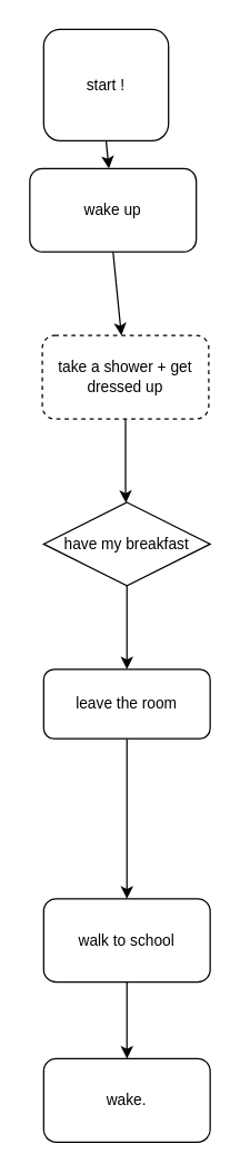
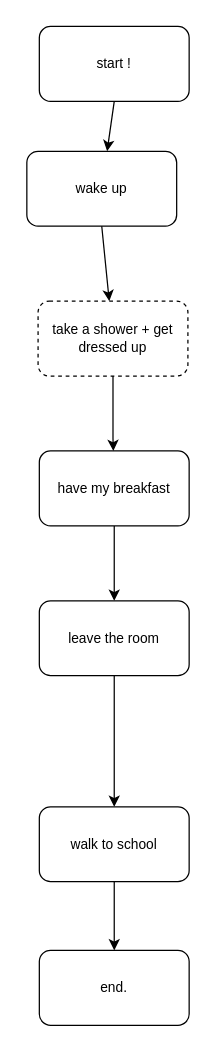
  <mxCell id="0" />
  <mxCell id="1" parent="0" />
  <mxCell id="2" value="" style="endArrow=classic;html=1;rounded=0;labelBackgroundColor=default;fontFamily=Helvetica;fontSize=11;fontColor=default;strokeColor=default;shape=connector;exitX=0.5;exitY=1;exitDx=0;exitDy=0;" parent="1" source="3" target="4" edge="1"><mxGeometry width="50" height="50" relative="1" as="geometry"><mxPoint x="90.999" y="90" as="sourcePoint" /><mxPoint x="90.999" y="140" as="targetPoint" /></mxGeometry></mxCell>
- <mxCell id="3" value="start !" style="rounded=1;whiteSpace=wrap;html=1;fontFamily=Helvetica;fontSize=11;fontColor=default;" parent="1" vertex="1"><mxGeometry x="31" y="20" width="90" height="80" as="geometry" /></mxCell>
+ <mxCell id="3" value="start !" style="rounded=1;whiteSpace=wrap;html=1;fontFamily=Helvetica;fontSize=11;fontColor=default;" parent="1" vertex="1"><mxGeometry x="31" y="20" width="120" height="60" as="geometry" /></mxCell>
  <mxCell id="4" value="wake up" style="rounded=1;whiteSpace=wrap;html=1;fontFamily=Helvetica;fontSize=11;fontColor=default;" parent="1" vertex="1"><mxGeometry x="20.999" y="120" width="120" height="60" as="geometry" /></mxCell>
  <mxCell id="5" value="" style="endArrow=classic;html=1;rounded=0;labelBackgroundColor=default;fontFamily=Helvetica;fontSize=11;fontColor=default;strokeColor=default;shape=connector;exitX=0.5;exitY=1;exitDx=0;exitDy=0;" parent="1" source="4" target="6" edge="1"><mxGeometry width="50" height="50" relative="1" as="geometry"><mxPoint x="90" y="200" as="sourcePoint" /><mxPoint x="90" y="240" as="targetPoint" /></mxGeometry></mxCell>
  <mxCell id="6" value="take a shower + get dressed up" style="rounded=1;whiteSpace=wrap;html=1;fontFamily=Helvetica;fontSize=11;fontColor=default;dashed=1;" parent="1" vertex="1"><mxGeometry x="30" y="240" width="120" height="60" as="geometry" /></mxCell>
  <mxCell id="7" value="" style="endArrow=classic;html=1;rounded=0;labelBackgroundColor=default;fontFamily=Helvetica;fontSize=11;fontColor=default;strokeColor=default;shape=connector;exitX=0.5;exitY=1;exitDx=0;exitDy=0;" parent="1" source="6" target="8" edge="1"><mxGeometry width="50" height="50" relative="1" as="geometry"><mxPoint x="90" y="310" as="sourcePoint" /><mxPoint x="90" y="350" as="targetPoint" /><Array as="points"><mxPoint x="90" y="350" /></Array></mxGeometry></mxCell>
- <mxCell id="8" value="have my breakfast " style="rhombus;whiteSpace=wrap;html=1;fontFamily=Helvetica;fontSize=11;fontColor=default;" parent="1" vertex="1"><mxGeometry x="31" y="360" width="120" height="60" as="geometry" /></mxCell>
+ <mxCell id="8" value="have my breakfast " style="rounded=1;whiteSpace=wrap;html=1;fontFamily=Helvetica;fontSize=11;fontColor=default;" parent="1" vertex="1"><mxGeometry x="31" y="360" width="120" height="60" as="geometry" /></mxCell>
  <mxCell id="9" value="" style="endArrow=classic;html=1;rounded=0;labelBackgroundColor=default;fontFamily=Helvetica;fontSize=11;fontColor=default;strokeColor=default;shape=connector;" parent="1" source="8" target="11" edge="1"><mxGeometry width="50" height="50" relative="1" as="geometry"><mxPoint x="90.83" y="430" as="sourcePoint" /><mxPoint x="90.83" y="480" as="targetPoint" /></mxGeometry></mxCell>
  <mxCell id="10" value="" style="edgeStyle=none;shape=connector;rounded=0;orthogonalLoop=1;jettySize=auto;html=1;labelBackgroundColor=default;fontFamily=Helvetica;fontSize=11;fontColor=default;endArrow=classic;strokeColor=default;" parent="1" source="11" target="13" edge="1"><mxGeometry relative="1" as="geometry" /></mxCell>
- <mxCell id="11" value="leave the room" style="rounded=1;whiteSpace=wrap;html=1;fontFamily=Helvetica;fontSize=11;fontColor=default;strokeColor=default;fillColor=default;" parent="1" vertex="1"><mxGeometry x="31" y="480" width="120" height="50" as="geometry" /></mxCell>
+ <mxCell id="11" value="leave the room" style="rounded=1;whiteSpace=wrap;html=1;fontFamily=Helvetica;fontSize=11;fontColor=default;strokeColor=default;fillColor=default;" parent="1" vertex="1"><mxGeometry x="31" y="480" width="120" height="60" as="geometry" /></mxCell>
  <mxCell id="12" value="" style="edgeStyle=none;shape=connector;rounded=0;orthogonalLoop=1;jettySize=auto;html=1;labelBackgroundColor=default;fontFamily=Helvetica;fontSize=11;fontColor=default;endArrow=classic;strokeColor=default;" parent="1" source="13" target="14" edge="1"><mxGeometry relative="1" as="geometry" /></mxCell>
  <mxCell id="13" value="walk to school" style="rounded=1;whiteSpace=wrap;html=1;fontFamily=Helvetica;fontSize=11;fontColor=default;strokeColor=default;fillColor=default;" parent="1" vertex="1"><mxGeometry x="31" y="645" width="120" height="60" as="geometry" /></mxCell>
- <mxCell id="14" value="wake." style="whiteSpace=wrap;html=1;fontSize=11;rounded=1;" parent="1" vertex="1"><mxGeometry x="31" y="760" width="120" height="60" as="geometry" /></mxCell>
+ <mxCell id="14" value="end." style="whiteSpace=wrap;html=1;fontSize=11;rounded=1;" parent="1" vertex="1"><mxGeometry x="31" y="760" width="120" height="60" as="geometry" /></mxCell>
